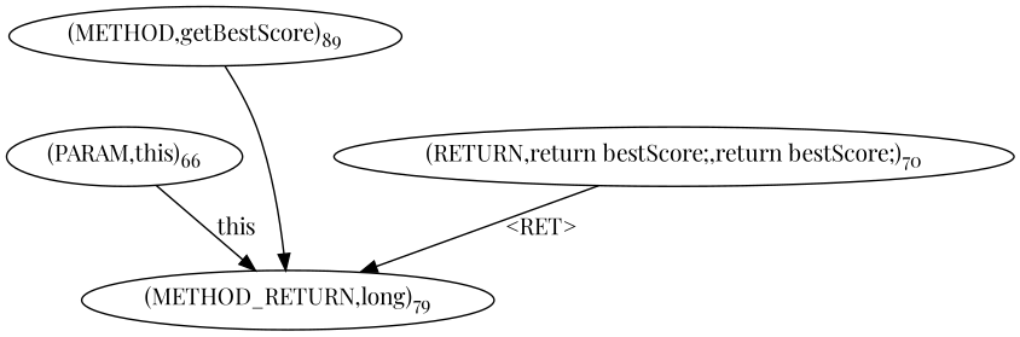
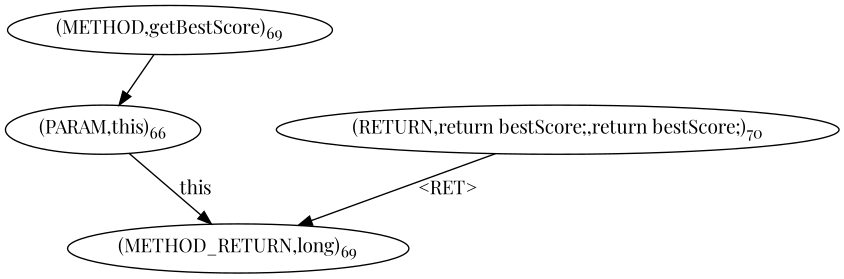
  digraph {
    fontname="Playfair Display"
    node [fontname="Playfair Display"]
    edge [fontname="Playfair Display"]
-   n1 [label=<(METHOD,getBestScore)<SUB>89</SUB>>]
+   n1 [label=<(METHOD,getBestScore)<SUB>69</SUB>>]
    n2 [label=<(PARAM,this)<SUB>66</SUB>>]
-   n3 [label=<(METHOD_RETURN,long)<SUB>79</SUB>>]
+   n3 [label=<(METHOD_RETURN,long)<SUB>69</SUB>>]
    n4 [label=<(RETURN,return bestScore;,return bestScore;)<SUB>70</SUB>>]
-   n1 -> n3
+   n1 -> n2
    n2 -> n3 [label=this]
    n4 -> n3 [label="&lt;RET&gt;"]
  }
